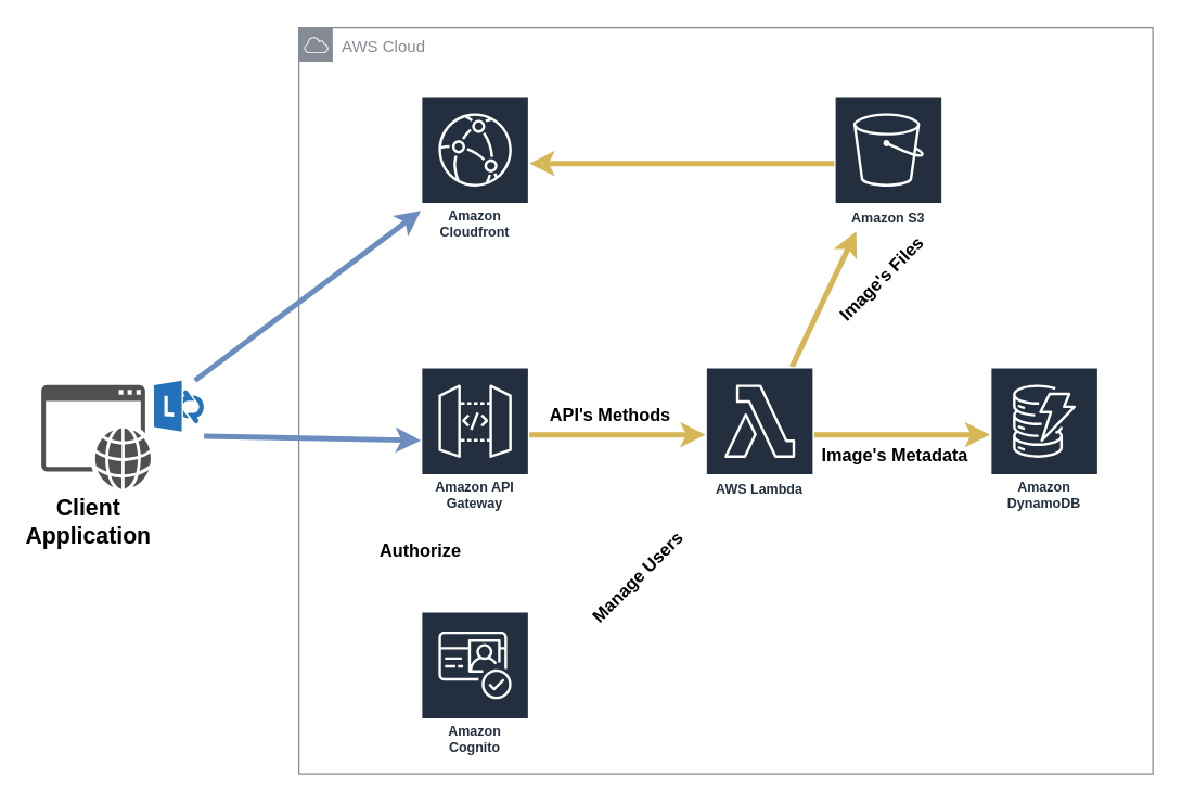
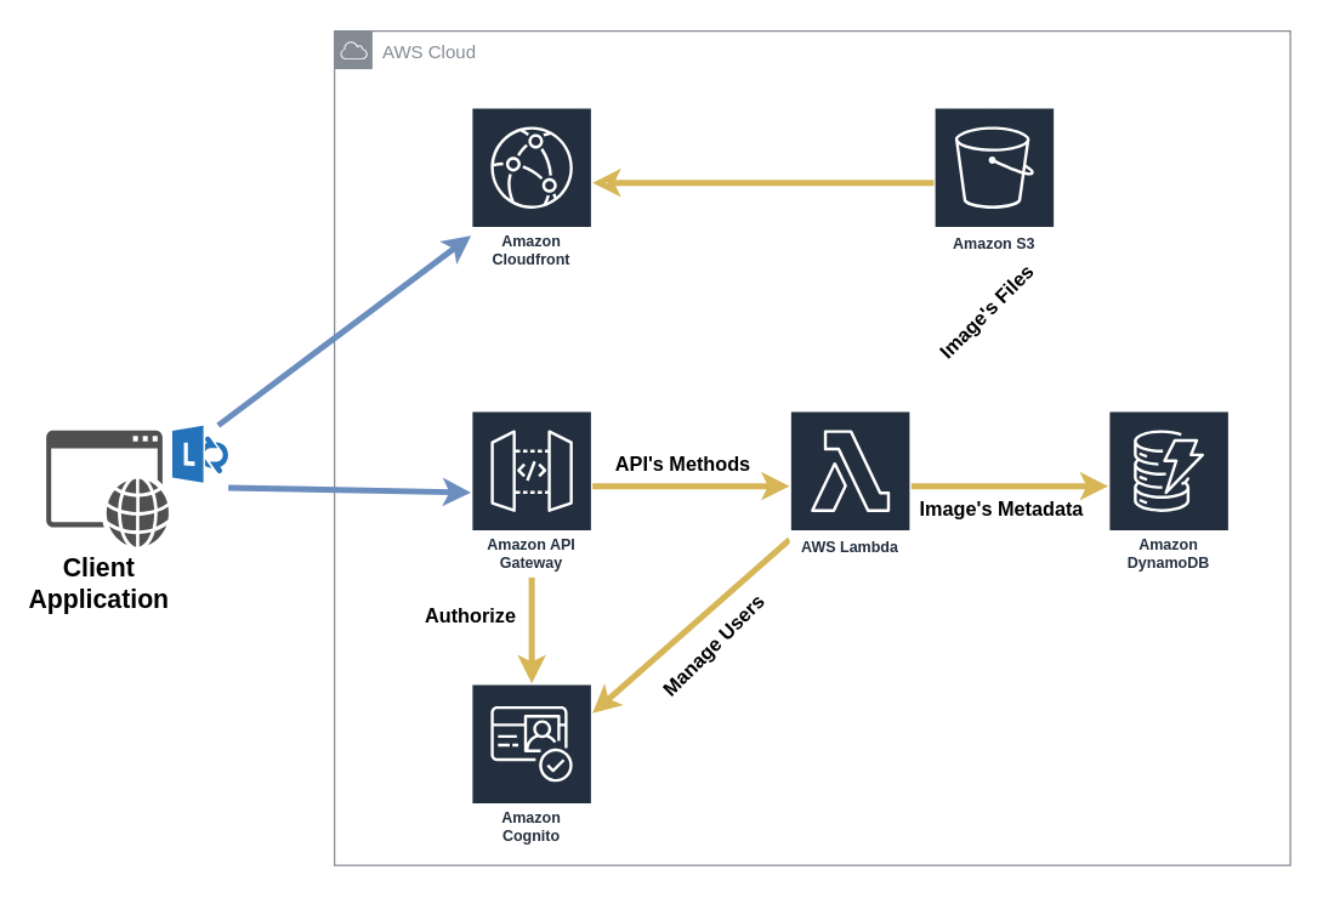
  <mxCell id="0" />
  <mxCell id="1" parent="0" />
  <mxCell id="2" value="AWS Cloud" style="sketch=0;outlineConnect=0;gradientColor=none;html=1;whiteSpace=wrap;fontSize=12;fontStyle=0;shape=mxgraph.aws4.group;grIcon=mxgraph.aws4.group_aws_cloud;strokeColor=#858B94;fillColor=none;verticalAlign=top;align=left;spacingLeft=30;fontColor=#858B94;dashed=0;" vertex="1" parent="1"><mxGeometry x="220" y="20" width="630" height="550" as="geometry" /></mxCell>
  <mxCell id="3" value="Amazon Cognito" style="sketch=0;outlineConnect=0;fontColor=#232F3E;gradientColor=none;strokeColor=#ffffff;fillColor=#232F3E;dashed=0;verticalLabelPosition=middle;verticalAlign=bottom;align=center;html=1;whiteSpace=wrap;fontSize=10;fontStyle=1;spacing=3;shape=mxgraph.aws4.productIcon;prIcon=mxgraph.aws4.cognito;" vertex="1" parent="1"><mxGeometry x="310" y="450" width="80" height="110" as="geometry" /></mxCell>
  <mxCell id="4" value="Amazon S3" style="sketch=0;outlineConnect=0;fontColor=#232F3E;gradientColor=none;strokeColor=#ffffff;fillColor=#232F3E;dashed=0;verticalLabelPosition=middle;verticalAlign=bottom;align=center;html=1;whiteSpace=wrap;fontSize=10;fontStyle=1;spacing=3;shape=mxgraph.aws4.productIcon;prIcon=mxgraph.aws4.s3;" vertex="1" parent="1"><mxGeometry x="615" y="70" width="80" height="100" as="geometry" /></mxCell>
  <mxCell id="5" style="edgeStyle=none;rounded=0;orthogonalLoop=1;jettySize=auto;html=1;strokeWidth=4;fillColor=#fff2cc;strokeColor=#d6b656;" edge="1" parent="1" target="11"><mxGeometry relative="1" as="geometry"><mxPoint x="380" y="320" as="sourcePoint" /></mxGeometry></mxCell>
+ <mxCell id="6" style="edgeStyle=none;rounded=0;orthogonalLoop=1;jettySize=auto;html=1;strokeWidth=4;fillColor=#fff2cc;strokeColor=#d6b656;" edge="1" parent="1" source="7" target="3"><mxGeometry relative="1" as="geometry" /></mxCell>
  <mxCell id="7" value="Amazon API Gateway" style="sketch=0;outlineConnect=0;fontColor=#232F3E;gradientColor=none;strokeColor=#ffffff;fillColor=#232F3E;dashed=0;verticalLabelPosition=middle;verticalAlign=bottom;align=center;html=1;whiteSpace=wrap;fontSize=10;fontStyle=1;spacing=3;shape=mxgraph.aws4.productIcon;prIcon=mxgraph.aws4.api_gateway;" vertex="1" parent="1"><mxGeometry x="310" y="270" width="80" height="110" as="geometry" /></mxCell>
+ <mxCell id="8" style="edgeStyle=none;rounded=0;orthogonalLoop=1;jettySize=auto;html=1;strokeWidth=4;fillColor=#fff2cc;strokeColor=#d6b656;" edge="1" parent="1" source="11" target="3"><mxGeometry relative="1" as="geometry" /></mxCell>
  <mxCell id="9" style="edgeStyle=none;rounded=0;orthogonalLoop=1;jettySize=auto;html=1;strokeWidth=4;fillColor=#fff2cc;strokeColor=#d6b656;" edge="1" parent="1" source="11"><mxGeometry relative="1" as="geometry"><mxPoint x="730" y="320" as="targetPoint" /></mxGeometry></mxCell>
- <mxCell id="10" style="edgeStyle=none;rounded=0;orthogonalLoop=1;jettySize=auto;html=1;strokeWidth=4;fillColor=#fff2cc;strokeColor=#d6b656;" edge="1" parent="1" source="11" target="4"><mxGeometry relative="1" as="geometry" /></mxCell>
  <mxCell id="11" value="AWS Lambda" style="sketch=0;outlineConnect=0;fontColor=#232F3E;gradientColor=none;strokeColor=#ffffff;fillColor=#232F3E;dashed=0;verticalLabelPosition=middle;verticalAlign=bottom;align=center;html=1;whiteSpace=wrap;fontSize=10;fontStyle=1;spacing=3;shape=mxgraph.aws4.productIcon;prIcon=mxgraph.aws4.lambda;" vertex="1" parent="1"><mxGeometry x="520" y="270" width="80" height="100" as="geometry" /></mxCell>
  <mxCell id="12" style="rounded=0;orthogonalLoop=1;jettySize=auto;html=1;strokeWidth=4;fillColor=#fff2cc;strokeColor=#d6b656;endArrow=none;endFill=0;startArrow=classic;startFill=0;" edge="1" parent="1" target="4"><mxGeometry relative="1" as="geometry"><mxPoint x="390" y="120" as="sourcePoint" /></mxGeometry></mxCell>
  <mxCell id="13" value="Amazon Cloudfront" style="sketch=0;outlineConnect=0;fontColor=#232F3E;gradientColor=none;strokeColor=#ffffff;fillColor=#232F3E;dashed=0;verticalLabelPosition=middle;verticalAlign=bottom;align=center;html=1;whiteSpace=wrap;fontSize=10;fontStyle=1;spacing=3;shape=mxgraph.aws4.productIcon;prIcon=mxgraph.aws4.cloudfront;" vertex="1" parent="1"><mxGeometry x="310" y="70" width="80" height="110" as="geometry" /></mxCell>
  <mxCell id="14" value="Amazon DynamoDB" style="sketch=0;outlineConnect=0;fontColor=#232F3E;gradientColor=none;strokeColor=#ffffff;fillColor=#232F3E;dashed=0;verticalLabelPosition=middle;verticalAlign=bottom;align=center;html=1;whiteSpace=wrap;fontSize=10;fontStyle=1;spacing=3;shape=mxgraph.aws4.productIcon;prIcon=mxgraph.aws4.dynamodb;" vertex="1" parent="1"><mxGeometry x="730" y="270" width="80" height="110" as="geometry" /></mxCell>
  <mxCell id="15" style="edgeStyle=none;rounded=0;orthogonalLoop=1;jettySize=auto;html=1;strokeWidth=4;fillColor=#dae8fc;strokeColor=#6c8ebf;" edge="1" parent="1" source="17" target="13"><mxGeometry relative="1" as="geometry" /></mxCell>
  <mxCell id="16" style="edgeStyle=none;rounded=0;orthogonalLoop=1;jettySize=auto;html=1;strokeWidth=4;fillColor=#dae8fc;strokeColor=#6c8ebf;" edge="1" parent="1" source="17" target="7"><mxGeometry relative="1" as="geometry" /></mxCell>
  <mxCell id="17" value="" style="sketch=0;pointerEvents=1;shadow=0;dashed=0;html=1;strokeColor=none;fillColor=#505050;labelPosition=center;verticalLabelPosition=bottom;verticalAlign=top;outlineConnect=0;align=center;shape=mxgraph.office.communications.lync_web_app_client;" vertex="1" parent="1"><mxGeometry x="30" y="280" width="120" height="80" as="geometry" /></mxCell>
  <mxCell id="18" value="&lt;font style=&quot;font-size: 17px&quot;&gt;&lt;b&gt;Client&lt;br&gt;Application&lt;br&gt;&lt;/b&gt;&lt;/font&gt;" style="text;html=1;strokeColor=none;fillColor=none;align=center;verticalAlign=middle;whiteSpace=wrap;rounded=0;" vertex="1" parent="1"><mxGeometry x="20" y="370" width="90" height="30" as="geometry" /></mxCell>
  <mxCell id="19" value="&lt;b&gt;&lt;font style=&quot;font-size: 13px&quot;&gt;Manage Users&lt;/font&gt;&lt;/b&gt;" style="text;html=1;strokeColor=none;fillColor=none;align=center;verticalAlign=middle;whiteSpace=wrap;rounded=0;fontSize=17;rotation=-45;" vertex="1" parent="1"><mxGeometry x="410" y="410" width="120" height="30" as="geometry" /></mxCell>
  <mxCell id="20" value="&lt;b&gt;&lt;font style=&quot;font-size: 13px&quot;&gt;Authorize&lt;/font&gt;&lt;/b&gt;" style="text;html=1;strokeColor=none;fillColor=none;align=center;verticalAlign=middle;whiteSpace=wrap;rounded=0;fontSize=17;rotation=0;" vertex="1" parent="1"><mxGeometry x="250" y="390" width="120" height="30" as="geometry" /></mxCell>
  <mxCell id="21" value="&lt;font style=&quot;font-size: 13px&quot;&gt;&lt;b&gt;Image's Metadata&lt;/b&gt;&lt;/font&gt;" style="text;html=1;strokeColor=none;fillColor=none;align=center;verticalAlign=middle;whiteSpace=wrap;rounded=0;fontSize=17;rotation=0;" vertex="1" parent="1"><mxGeometry x="600" y="320" width="120" height="30" as="geometry" /></mxCell>
  <mxCell id="22" value="&lt;font style=&quot;font-size: 13px&quot;&gt;&lt;b&gt;Image's Files&lt;br&gt;&lt;/b&gt;&lt;/font&gt;" style="text;html=1;strokeColor=none;fillColor=none;align=center;verticalAlign=middle;whiteSpace=wrap;rounded=0;fontSize=17;rotation=-45;" vertex="1" parent="1"><mxGeometry x="590" y="190" width="120" height="30" as="geometry" /></mxCell>
  <mxCell id="23" value="&lt;b&gt;&lt;font style=&quot;font-size: 13px&quot;&gt;API's Methods&lt;/font&gt;&lt;/b&gt;" style="text;html=1;strokeColor=none;fillColor=none;align=center;verticalAlign=middle;whiteSpace=wrap;rounded=0;fontSize=17;rotation=0;" vertex="1" parent="1"><mxGeometry x="390" y="290" width="120" height="30" as="geometry" /></mxCell>
